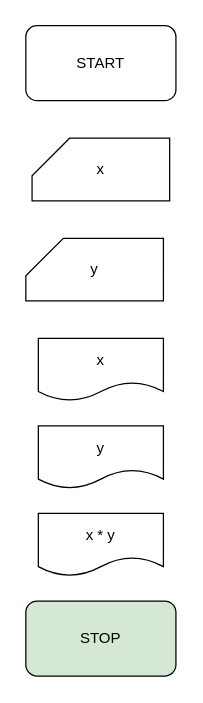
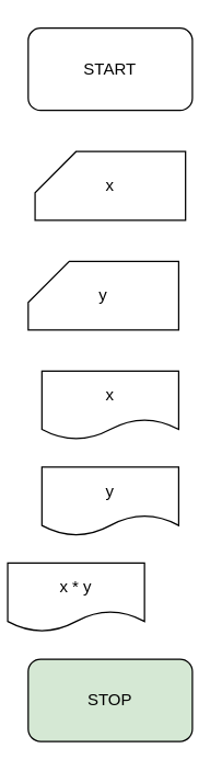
  <mxCell id="0" />
  <mxCell id="1" parent="0" />
  <mxCell id="2" value="START" style="rounded=1;whiteSpace=wrap;html=1;" vertex="1" parent="1"><mxGeometry x="20" y="20" width="120" height="60" as="geometry" /></mxCell>
  <mxCell id="3" value="STOP" style="rounded=1;whiteSpace=wrap;html=1;fillColor=#d5e8d4;" vertex="1" parent="1"><mxGeometry x="20" y="480" width="120" height="60" as="geometry" /></mxCell>
  <mxCell id="4" value="x" style="shape=card;whiteSpace=wrap;html=1;" vertex="1" parent="1"><mxGeometry x="25" y="110" width="110" height="50" as="geometry" /></mxCell>
  <mxCell id="5" value="y" style="shape=card;whiteSpace=wrap;html=1;" vertex="1" parent="1"><mxGeometry x="20" y="190" width="110" height="50" as="geometry" /></mxCell>
  <mxCell id="6" value="x" style="shape=document;whiteSpace=wrap;html=1;boundedLbl=1;" vertex="1" parent="1"><mxGeometry x="30" y="270" width="100" height="50" as="geometry" /></mxCell>
  <mxCell id="7" value="y" style="shape=document;whiteSpace=wrap;html=1;boundedLbl=1;" vertex="1" parent="1"><mxGeometry x="30" y="340" width="100" height="50" as="geometry" /></mxCell>
- <mxCell id="8" value="x * y" style="shape=document;whiteSpace=wrap;html=1;boundedLbl=1;" vertex="1" parent="1"><mxGeometry x="30" y="410" width="100" height="50" as="geometry" /></mxCell>
+ <mxCell id="8" value="x * y" style="shape=document;whiteSpace=wrap;html=1;boundedLbl=1;" vertex="1" parent="1"><mxGeometry x="5" y="410" width="100" height="50" as="geometry" /></mxCell>
